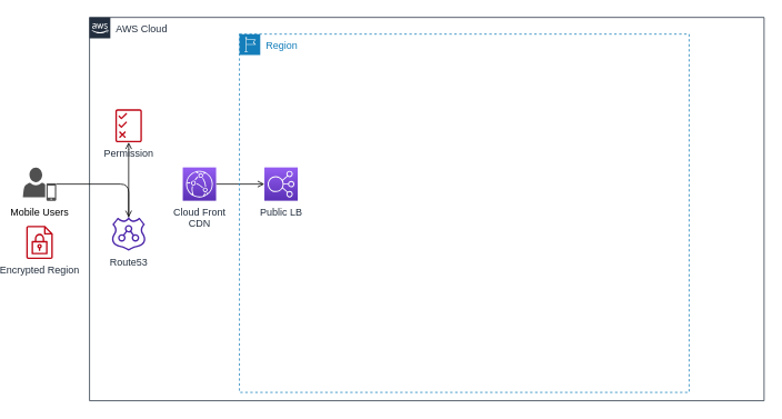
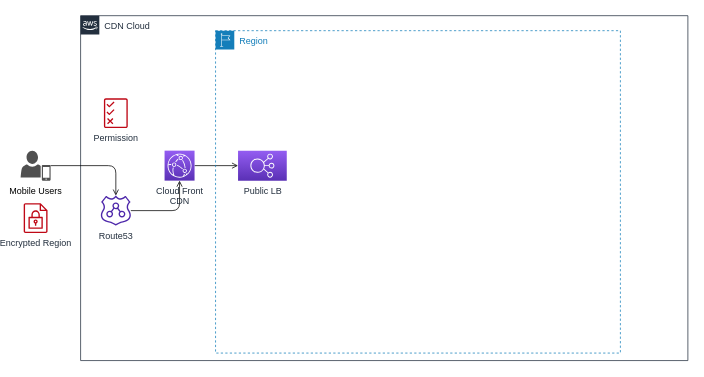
  <mxCell id="0" />
  <mxCell id="1" parent="0" />
- <mxCell id="2" value="AWS Cloud" style="points=[[0,0],[0.25,0],[0.5,0],[0.75,0],[1,0],[1,0.25],[1,0.5],[1,0.75],[1,1],[0.75,1],[0.5,1],[0.25,1],[0,1],[0,0.75],[0,0.5],[0,0.25]];outlineConnect=0;gradientColor=none;html=1;whiteSpace=wrap;fontSize=12;fontStyle=0;container=1;pointerEvents=0;collapsible=0;recursiveResize=0;shape=mxgraph.aws4.group;grIcon=mxgraph.aws4.group_aws_cloud_alt;strokeColor=#232F3E;fillColor=none;verticalAlign=top;align=left;spacingLeft=30;fontColor=#232F3E;dashed=0;" vertex="1" parent="1"><mxGeometry y="20" width="810" height="460" as="geometry" x="100" /></mxCell>
- <mxCell id="3" value="" style="edgeStyle=orthogonalEdgeStyle;rounded=1;orthogonalLoop=1;jettySize=auto;html=1;strokeColor=#000000;strokeWidth=1;endArrow=open;endFill=0;targetPerimeterSpacing=0;" edge="1" parent="2" source="4" target="9"><mxGeometry relative="1" as="geometry" /></mxCell>
+ <mxCell id="2" value="CDN Cloud" style="points=[[0,0],[0.25,0],[0.5,0],[0.75,0],[1,0],[1,0.25],[1,0.5],[1,0.75],[1,1],[0.75,1],[0.5,1],[0.25,1],[0,1],[0,0.75],[0,0.5],[0,0.25]];outlineConnect=0;gradientColor=none;html=1;whiteSpace=wrap;fontSize=12;fontStyle=0;container=1;pointerEvents=0;collapsible=0;recursiveResize=0;shape=mxgraph.aws4.group;grIcon=mxgraph.aws4.group_aws_cloud_alt;strokeColor=#232F3E;fillColor=none;verticalAlign=top;align=left;spacingLeft=30;fontColor=#232F3E;dashed=0;" vertex="1" parent="1"><mxGeometry y="20" width="810" height="460" as="geometry" x="100" /></mxCell>
+ <mxCell id="3" value="" style="edgeStyle=orthogonalEdgeStyle;rounded=1;orthogonalLoop=1;jettySize=auto;html=1;strokeColor=#000000;strokeWidth=1;endArrow=open;endFill=0;targetPerimeterSpacing=0;" edge="1" parent="2" source="4" target="6"><mxGeometry relative="1" as="geometry" /></mxCell>
  <mxCell id="4" value="Route53" style="sketch=0;outlineConnect=0;fontColor=#232F3E;gradientColor=none;fillColor=#4D27AA;strokeColor=none;dashed=0;verticalLabelPosition=bottom;verticalAlign=top;align=center;html=1;fontSize=12;fontStyle=0;aspect=fixed;pointerEvents=1;shape=mxgraph.aws4.route_53_resolver;" vertex="1" parent="2"><mxGeometry x="27" y="240" width="40" height="40" as="geometry" /></mxCell>
  <mxCell id="5" value="" style="edgeStyle=orthogonalEdgeStyle;rounded=1;orthogonalLoop=1;jettySize=auto;html=1;strokeColor=#000000;strokeWidth=1;endArrow=open;endFill=0;targetPerimeterSpacing=0;" edge="1" parent="2" source="6" target="8"><mxGeometry relative="1" as="geometry" /></mxCell>
  <mxCell id="6" value="Cloud Front&lt;br&gt;CDN" style="sketch=0;points=[[0,0,0],[0.25,0,0],[0.5,0,0],[0.75,0,0],[1,0,0],[0,1,0],[0.25,1,0],[0.5,1,0],[0.75,1,0],[1,1,0],[0,0.25,0],[0,0.5,0],[0,0.75,0],[1,0.25,0],[1,0.5,0],[1,0.75,0]];outlineConnect=0;fontColor=#232F3E;gradientColor=#945DF2;gradientDirection=north;fillColor=#5A30B5;strokeColor=#ffffff;dashed=0;verticalLabelPosition=bottom;verticalAlign=top;align=center;html=1;fontSize=12;fontStyle=0;aspect=fixed;shape=mxgraph.aws4.resourceIcon;resIcon=mxgraph.aws4.cloudfront;" vertex="1" parent="2"><mxGeometry x="112" y="180" width="40" height="40" as="geometry" /></mxCell>
  <mxCell id="7" value="Region" style="points=[[0,0],[0.25,0],[0.5,0],[0.75,0],[1,0],[1,0.25],[1,0.5],[1,0.75],[1,1],[0.75,1],[0.5,1],[0.25,1],[0,1],[0,0.75],[0,0.5],[0,0.25]];outlineConnect=0;gradientColor=none;html=1;whiteSpace=wrap;fontSize=12;fontStyle=0;container=1;pointerEvents=0;collapsible=0;recursiveResize=0;shape=mxgraph.aws4.group;grIcon=mxgraph.aws4.group_region;strokeColor=#147EBA;fillColor=none;verticalAlign=top;align=left;spacingLeft=30;fontColor=#147EBA;dashed=1;" vertex="1" parent="2"><mxGeometry x="180" y="20" width="540" height="430" as="geometry" /></mxCell>
- <mxCell id="8" value="Public LB" style="sketch=0;points=[[0,0,0],[0.25,0,0],[0.5,0,0],[0.75,0,0],[1,0,0],[0,1,0],[0.25,1,0],[0.5,1,0],[0.75,1,0],[1,1,0],[0,0.25,0],[0,0.5,0],[0,0.75,0],[1,0.25,0],[1,0.5,0],[1,0.75,0]];outlineConnect=0;fontColor=#232F3E;gradientColor=#945DF2;gradientDirection=north;fillColor=#5A30B5;strokeColor=#ffffff;dashed=0;verticalLabelPosition=bottom;verticalAlign=top;align=center;html=1;fontSize=12;fontStyle=0;aspect=fixed;shape=mxgraph.aws4.resourceIcon;resIcon=mxgraph.aws4.elastic_load_balancing;" vertex="1" parent="7"><mxGeometry x="30" y="160" width="40" height="40" as="geometry" /></mxCell>
+ <mxCell id="8" value="Public LB" style="sketch=0;points=[[0,0,0],[0.25,0,0],[0.5,0,0],[0.75,0,0],[1,0,0],[0,1,0],[0.25,1,0],[0.5,1,0],[0.75,1,0],[1,1,0],[0,0.25,0],[0,0.5,0],[0,0.75,0],[1,0.25,0],[1,0.5,0],[1,0.75,0]];outlineConnect=0;fontColor=#232F3E;gradientColor=#945DF2;gradientDirection=north;fillColor=#5A30B5;strokeColor=#ffffff;dashed=0;verticalLabelPosition=bottom;verticalAlign=top;align=center;html=1;fontSize=12;fontStyle=0;aspect=fixed;shape=mxgraph.aws4.resourceIcon;resIcon=mxgraph.aws4.elastic_load_balancing;" vertex="1" parent="7"><mxGeometry x="30" y="160" width="65" height="40" as="geometry" /></mxCell>
  <mxCell id="9" value="Permission" style="sketch=0;outlineConnect=0;fontColor=#232F3E;gradientColor=none;fillColor=#BF0816;strokeColor=none;dashed=0;verticalLabelPosition=bottom;verticalAlign=top;align=center;html=1;fontSize=12;fontStyle=0;aspect=fixed;pointerEvents=1;shape=mxgraph.aws4.permissions;" vertex="1" parent="2"><mxGeometry x="31.1" y="110" width="31.8" height="40" as="geometry" /></mxCell>
  <mxCell id="10" value="" style="edgeStyle=orthogonalEdgeStyle;rounded=1;orthogonalLoop=1;jettySize=auto;html=1;strokeColor=#000000;strokeWidth=1;endArrow=open;endFill=0;targetPerimeterSpacing=0;" edge="1" parent="1" source="11" target="4"><mxGeometry relative="1" as="geometry" /></mxCell>
  <mxCell id="11" value="Mobile Users" style="sketch=0;pointerEvents=1;shadow=0;dashed=0;html=1;strokeColor=none;fillColor=#505050;labelPosition=center;verticalLabelPosition=bottom;verticalAlign=top;outlineConnect=0;align=center;shape=mxgraph.office.users.mobile_user;" vertex="1" parent="1"><mxGeometry x="20" y="200" width="40" height="40" as="geometry" /></mxCell>
  <mxCell id="12" value="Encrypted Region" style="sketch=0;outlineConnect=0;fontColor=#232F3E;gradientColor=none;fillColor=#BF0816;strokeColor=none;dashed=0;verticalLabelPosition=bottom;verticalAlign=top;align=center;html=1;fontSize=12;fontStyle=0;aspect=fixed;pointerEvents=1;shape=mxgraph.aws4.encrypted_data;" vertex="1" parent="1"><mxGeometry x="24.11" y="270" width="31.79" height="40" as="geometry" /></mxCell>
